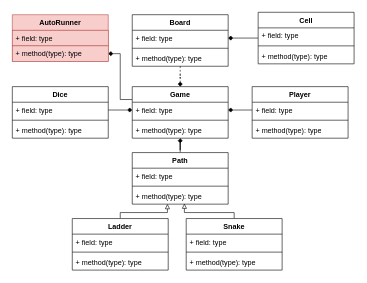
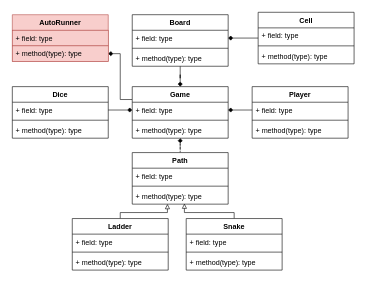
  <mxCell id="0" />
  <mxCell id="1" parent="0" />
- <mxCell id="2" style="edgeStyle=orthogonalEdgeStyle;rounded=0;orthogonalLoop=1;jettySize=auto;html=1;entryX=0.5;entryY=0;entryDx=0;entryDy=0;endArrow=diamond;endFill=1;dashed=1;" edge="1" parent="1" source="3" target="8"><mxGeometry relative="1" as="geometry" /></mxCell>
+ <mxCell id="2" style="edgeStyle=orthogonalEdgeStyle;rounded=0;orthogonalLoop=1;jettySize=auto;html=1;entryX=0.5;entryY=0;entryDx=0;entryDy=0;endArrow=diamond;endFill=1;" edge="1" parent="1" source="3" target="8"><mxGeometry relative="1" as="geometry" /></mxCell>
  <mxCell id="3" value="Board" style="swimlane;fontStyle=1;align=center;verticalAlign=top;childLayout=stackLayout;horizontal=1;startSize=26;horizontalStack=0;resizeParent=1;resizeParentMax=0;resizeLast=0;collapsible=1;marginBottom=0;" vertex="1" parent="1"><mxGeometry x="220" y="24" width="160" height="86" as="geometry" /></mxCell>
  <mxCell id="4" value="+ field: type" style="text;strokeColor=none;fillColor=none;align=left;verticalAlign=top;spacingLeft=4;spacingRight=4;overflow=hidden;rotatable=0;points=[[0,0.5],[1,0.5]];portConstraint=eastwest;" vertex="1" parent="3"><mxGeometry y="26" width="160" height="26" as="geometry" /></mxCell>
  <mxCell id="5" value="" style="line;strokeWidth=1;fillColor=none;align=left;verticalAlign=middle;spacingTop=-1;spacingLeft=3;spacingRight=3;rotatable=0;labelPosition=right;points=[];portConstraint=eastwest;" vertex="1" parent="3"><mxGeometry y="52" width="160" height="8" as="geometry" /></mxCell>
  <mxCell id="6" value="+ method(type): type" style="text;strokeColor=none;fillColor=none;align=left;verticalAlign=top;spacingLeft=4;spacingRight=4;overflow=hidden;rotatable=0;points=[[0,0.5],[1,0.5]];portConstraint=eastwest;" vertex="1" parent="3"><mxGeometry y="60" width="160" height="26" as="geometry" /></mxCell>
  <mxCell id="7" style="edgeStyle=orthogonalEdgeStyle;rounded=0;orthogonalLoop=1;jettySize=auto;html=1;exitX=0;exitY=0.25;exitDx=0;exitDy=0;endArrow=diamond;endFill=1;" edge="1" parent="1" source="8" target="40"><mxGeometry relative="1" as="geometry" /></mxCell>
  <mxCell id="8" value="Game" style="swimlane;fontStyle=1;align=center;verticalAlign=top;childLayout=stackLayout;horizontal=1;startSize=26;horizontalStack=0;resizeParent=1;resizeParentMax=0;resizeLast=0;collapsible=1;marginBottom=0;" vertex="1" parent="1"><mxGeometry x="220" y="144" width="160" height="86" as="geometry" /></mxCell>
  <mxCell id="9" value="+ field: type" style="text;strokeColor=none;fillColor=none;align=left;verticalAlign=top;spacingLeft=4;spacingRight=4;overflow=hidden;rotatable=0;points=[[0,0.5],[1,0.5]];portConstraint=eastwest;" vertex="1" parent="8"><mxGeometry y="26" width="160" height="26" as="geometry" /></mxCell>
  <mxCell id="10" value="" style="line;strokeWidth=1;fillColor=none;align=left;verticalAlign=middle;spacingTop=-1;spacingLeft=3;spacingRight=3;rotatable=0;labelPosition=right;points=[];portConstraint=eastwest;" vertex="1" parent="8"><mxGeometry y="52" width="160" height="8" as="geometry" /></mxCell>
  <mxCell id="11" value="+ method(type): type" style="text;strokeColor=none;fillColor=none;align=left;verticalAlign=top;spacingLeft=4;spacingRight=4;overflow=hidden;rotatable=0;points=[[0,0.5],[1,0.5]];portConstraint=eastwest;" vertex="1" parent="8"><mxGeometry y="60" width="160" height="26" as="geometry" /></mxCell>
  <mxCell id="12" value="Player" style="swimlane;fontStyle=1;align=center;verticalAlign=top;childLayout=stackLayout;horizontal=1;startSize=26;horizontalStack=0;resizeParent=1;resizeParentMax=0;resizeLast=0;collapsible=1;marginBottom=0;" vertex="1" parent="1"><mxGeometry x="420" y="144" width="160" height="86" as="geometry" /></mxCell>
  <mxCell id="13" value="+ field: type" style="text;strokeColor=none;fillColor=none;align=left;verticalAlign=top;spacingLeft=4;spacingRight=4;overflow=hidden;rotatable=0;points=[[0,0.5],[1,0.5]];portConstraint=eastwest;" vertex="1" parent="12"><mxGeometry y="26" width="160" height="26" as="geometry" /></mxCell>
  <mxCell id="14" value="" style="line;strokeWidth=1;fillColor=none;align=left;verticalAlign=middle;spacingTop=-1;spacingLeft=3;spacingRight=3;rotatable=0;labelPosition=right;points=[];portConstraint=eastwest;" vertex="1" parent="12"><mxGeometry y="52" width="160" height="8" as="geometry" /></mxCell>
  <mxCell id="15" value="+ method(type): type" style="text;strokeColor=none;fillColor=none;align=left;verticalAlign=top;spacingLeft=4;spacingRight=4;overflow=hidden;rotatable=0;points=[[0,0.5],[1,0.5]];portConstraint=eastwest;" vertex="1" parent="12"><mxGeometry y="60" width="160" height="26" as="geometry" /></mxCell>
  <mxCell id="16" value="Dice" style="swimlane;fontStyle=1;align=center;verticalAlign=top;childLayout=stackLayout;horizontal=1;startSize=26;horizontalStack=0;resizeParent=1;resizeParentMax=0;resizeLast=0;collapsible=1;marginBottom=0;" vertex="1" parent="1"><mxGeometry x="20" y="144" width="160" height="86" as="geometry" /></mxCell>
  <mxCell id="17" value="+ field: type" style="text;strokeColor=none;fillColor=none;align=left;verticalAlign=top;spacingLeft=4;spacingRight=4;overflow=hidden;rotatable=0;points=[[0,0.5],[1,0.5]];portConstraint=eastwest;" vertex="1" parent="16"><mxGeometry y="26" width="160" height="26" as="geometry" /></mxCell>
  <mxCell id="18" value="" style="line;strokeWidth=1;fillColor=none;align=left;verticalAlign=middle;spacingTop=-1;spacingLeft=3;spacingRight=3;rotatable=0;labelPosition=right;points=[];portConstraint=eastwest;" vertex="1" parent="16"><mxGeometry y="52" width="160" height="8" as="geometry" /></mxCell>
  <mxCell id="19" value="+ method(type): type" style="text;strokeColor=none;fillColor=none;align=left;verticalAlign=top;spacingLeft=4;spacingRight=4;overflow=hidden;rotatable=0;points=[[0,0.5],[1,0.5]];portConstraint=eastwest;" vertex="1" parent="16"><mxGeometry y="60" width="160" height="26" as="geometry" /></mxCell>
  <mxCell id="20" style="edgeStyle=orthogonalEdgeStyle;rounded=0;orthogonalLoop=1;jettySize=auto;html=1;entryX=0.544;entryY=0.96;entryDx=0;entryDy=0;entryPerimeter=0;endArrow=block;endFill=0;" edge="1" parent="1" source="21" target="36"><mxGeometry relative="1" as="geometry"><Array as="points"><mxPoint x="390" y="354" /><mxPoint x="307" y="354" /></Array></mxGeometry></mxCell>
  <mxCell id="21" value="Snake" style="swimlane;fontStyle=1;align=center;verticalAlign=top;childLayout=stackLayout;horizontal=1;startSize=26;horizontalStack=0;resizeParent=1;resizeParentMax=0;resizeLast=0;collapsible=1;marginBottom=0;" vertex="1" parent="1"><mxGeometry x="310" y="364" width="160" height="86" as="geometry" /></mxCell>
  <mxCell id="22" value="+ field: type" style="text;strokeColor=none;fillColor=none;align=left;verticalAlign=top;spacingLeft=4;spacingRight=4;overflow=hidden;rotatable=0;points=[[0,0.5],[1,0.5]];portConstraint=eastwest;" vertex="1" parent="21"><mxGeometry y="26" width="160" height="26" as="geometry" /></mxCell>
  <mxCell id="23" value="" style="line;strokeWidth=1;fillColor=none;align=left;verticalAlign=middle;spacingTop=-1;spacingLeft=3;spacingRight=3;rotatable=0;labelPosition=right;points=[];portConstraint=eastwest;" vertex="1" parent="21"><mxGeometry y="52" width="160" height="8" as="geometry" /></mxCell>
  <mxCell id="24" value="+ method(type): type" style="text;strokeColor=none;fillColor=none;align=left;verticalAlign=top;spacingLeft=4;spacingRight=4;overflow=hidden;rotatable=0;points=[[0,0.5],[1,0.5]];portConstraint=eastwest;" vertex="1" parent="21"><mxGeometry y="60" width="160" height="26" as="geometry" /></mxCell>
  <mxCell id="25" style="edgeStyle=orthogonalEdgeStyle;rounded=0;orthogonalLoop=1;jettySize=auto;html=1;entryX=0.367;entryY=0.987;entryDx=0;entryDy=0;entryPerimeter=0;endArrow=block;endFill=0;" edge="1" parent="1" source="26" target="36"><mxGeometry relative="1" as="geometry"><Array as="points"><mxPoint x="200" y="354" /><mxPoint x="279" y="354" /></Array></mxGeometry></mxCell>
  <mxCell id="26" value="Ladder" style="swimlane;fontStyle=1;align=center;verticalAlign=top;childLayout=stackLayout;horizontal=1;startSize=26;horizontalStack=0;resizeParent=1;resizeParentMax=0;resizeLast=0;collapsible=1;marginBottom=0;" vertex="1" parent="1"><mxGeometry x="120" y="364" width="160" height="86" as="geometry" /></mxCell>
  <mxCell id="27" value="+ field: type" style="text;strokeColor=none;fillColor=none;align=left;verticalAlign=top;spacingLeft=4;spacingRight=4;overflow=hidden;rotatable=0;points=[[0,0.5],[1,0.5]];portConstraint=eastwest;" vertex="1" parent="26"><mxGeometry y="26" width="160" height="26" as="geometry" /></mxCell>
  <mxCell id="28" value="" style="line;strokeWidth=1;fillColor=none;align=left;verticalAlign=middle;spacingTop=-1;spacingLeft=3;spacingRight=3;rotatable=0;labelPosition=right;points=[];portConstraint=eastwest;" vertex="1" parent="26"><mxGeometry y="52" width="160" height="8" as="geometry" /></mxCell>
  <mxCell id="29" value="+ method(type): type" style="text;strokeColor=none;fillColor=none;align=left;verticalAlign=top;spacingLeft=4;spacingRight=4;overflow=hidden;rotatable=0;points=[[0,0.5],[1,0.5]];portConstraint=eastwest;" vertex="1" parent="26"><mxGeometry y="60" width="160" height="26" as="geometry" /></mxCell>
  <mxCell id="30" style="edgeStyle=orthogonalEdgeStyle;rounded=0;orthogonalLoop=1;jettySize=auto;html=1;entryX=1;entryY=0.5;entryDx=0;entryDy=0;endArrow=diamond;endFill=1;" edge="1" parent="1" source="13" target="9"><mxGeometry relative="1" as="geometry" /></mxCell>
  <mxCell id="31" style="edgeStyle=orthogonalEdgeStyle;rounded=0;orthogonalLoop=1;jettySize=auto;html=1;entryX=0;entryY=0.5;entryDx=0;entryDy=0;endArrow=diamond;endFill=1;" edge="1" parent="1" source="17" target="9"><mxGeometry relative="1" as="geometry" /></mxCell>
- <mxCell id="32" style="edgeStyle=orthogonalEdgeStyle;rounded=0;orthogonalLoop=1;jettySize=auto;html=1;entryX=0.5;entryY=1;entryDx=0;entryDy=0;endArrow=diamond;endFill=1;" edge="1" parent="1" source="33" target="8"><mxGeometry relative="1" as="geometry" /></mxCell>
+ <mxCell id="32" style="edgeStyle=orthogonalEdgeStyle;rounded=0;orthogonalLoop=1;jettySize=auto;html=1;entryX=0.5;entryY=1;entryDx=0;entryDy=0;endArrow=diamond;endFill=1;dashed=1;" edge="1" parent="1" source="33" target="8"><mxGeometry relative="1" as="geometry" /></mxCell>
  <mxCell id="33" value="Path" style="swimlane;fontStyle=1;align=center;verticalAlign=top;childLayout=stackLayout;horizontal=1;startSize=26;horizontalStack=0;resizeParent=1;resizeParentMax=0;resizeLast=0;collapsible=1;marginBottom=0;" vertex="1" parent="1"><mxGeometry x="220" y="254" width="160" height="86" as="geometry" /></mxCell>
  <mxCell id="34" value="+ field: type" style="text;strokeColor=none;fillColor=none;align=left;verticalAlign=top;spacingLeft=4;spacingRight=4;overflow=hidden;rotatable=0;points=[[0,0.5],[1,0.5]];portConstraint=eastwest;" vertex="1" parent="33"><mxGeometry y="26" width="160" height="26" as="geometry" /></mxCell>
  <mxCell id="35" value="" style="line;strokeWidth=1;fillColor=none;align=left;verticalAlign=middle;spacingTop=-1;spacingLeft=3;spacingRight=3;rotatable=0;labelPosition=right;points=[];portConstraint=eastwest;" vertex="1" parent="33"><mxGeometry y="52" width="160" height="8" as="geometry" /></mxCell>
  <mxCell id="36" value="+ method(type): type" style="text;strokeColor=none;fillColor=none;align=left;verticalAlign=top;spacingLeft=4;spacingRight=4;overflow=hidden;rotatable=0;points=[[0,0.5],[1,0.5]];portConstraint=eastwest;" vertex="1" parent="33"><mxGeometry y="60" width="160" height="26" as="geometry" /></mxCell>
  <mxCell id="37" value="AutoRunner" style="swimlane;fontStyle=1;align=center;verticalAlign=top;childLayout=stackLayout;horizontal=1;startSize=26;horizontalStack=0;resizeParent=1;resizeParentMax=0;resizeLast=0;collapsible=1;marginBottom=0;fillColor=#f8cecc;strokeColor=#b85450;" vertex="1" parent="1"><mxGeometry x="20" y="24" width="160" height="78" as="geometry" /></mxCell>
  <mxCell id="38" value="+ field: type" style="text;strokeColor=#b85450;fillColor=#f8cecc;align=left;verticalAlign=top;spacingLeft=4;spacingRight=4;overflow=hidden;rotatable=0;points=[[0,0.5],[1,0.5]];portConstraint=eastwest;" vertex="1" parent="37"><mxGeometry y="26" width="160" height="26" as="geometry" /></mxCell>
  <mxCell id="39" value="" style="line;strokeWidth=1;fillColor=none;align=left;verticalAlign=middle;spacingTop=-1;spacingLeft=3;spacingRight=3;rotatable=0;labelPosition=right;points=[];portConstraint=eastwest;" vertex="1" parent="37"><mxGeometry y="52" width="160" as="geometry" /></mxCell>
  <mxCell id="40" value="+ method(type): type" style="text;strokeColor=#b85450;fillColor=#f8cecc;align=left;verticalAlign=top;spacingLeft=4;spacingRight=4;overflow=hidden;rotatable=0;points=[[0,0.5],[1,0.5]];portConstraint=eastwest;" vertex="1" parent="37"><mxGeometry y="52" width="160" height="26" as="geometry" /></mxCell>
  <mxCell id="41" style="edgeStyle=orthogonalEdgeStyle;rounded=0;orthogonalLoop=1;jettySize=auto;html=1;entryX=1;entryY=0.5;entryDx=0;entryDy=0;endArrow=diamond;endFill=1;" edge="1" parent="1" source="42" target="4"><mxGeometry relative="1" as="geometry" /></mxCell>
  <mxCell id="42" value="Cell" style="swimlane;fontStyle=1;align=center;verticalAlign=top;childLayout=stackLayout;horizontal=1;startSize=26;horizontalStack=0;resizeParent=1;resizeParentMax=0;resizeLast=0;collapsible=1;marginBottom=0;" vertex="1" parent="1"><mxGeometry x="430" y="20" width="160" height="86" as="geometry" /></mxCell>
  <mxCell id="43" value="+ field: type" style="text;strokeColor=none;fillColor=none;align=left;verticalAlign=top;spacingLeft=4;spacingRight=4;overflow=hidden;rotatable=0;points=[[0,0.5],[1,0.5]];portConstraint=eastwest;" vertex="1" parent="42"><mxGeometry y="26" width="160" height="26" as="geometry" /></mxCell>
  <mxCell id="44" value="" style="line;strokeWidth=1;fillColor=none;align=left;verticalAlign=middle;spacingTop=-1;spacingLeft=3;spacingRight=3;rotatable=0;labelPosition=right;points=[];portConstraint=eastwest;" vertex="1" parent="42"><mxGeometry y="52" width="160" height="8" as="geometry" /></mxCell>
  <mxCell id="45" value="+ method(type): type" style="text;strokeColor=none;fillColor=none;align=left;verticalAlign=top;spacingLeft=4;spacingRight=4;overflow=hidden;rotatable=0;points=[[0,0.5],[1,0.5]];portConstraint=eastwest;" vertex="1" parent="42"><mxGeometry y="60" width="160" height="26" as="geometry" /></mxCell>
